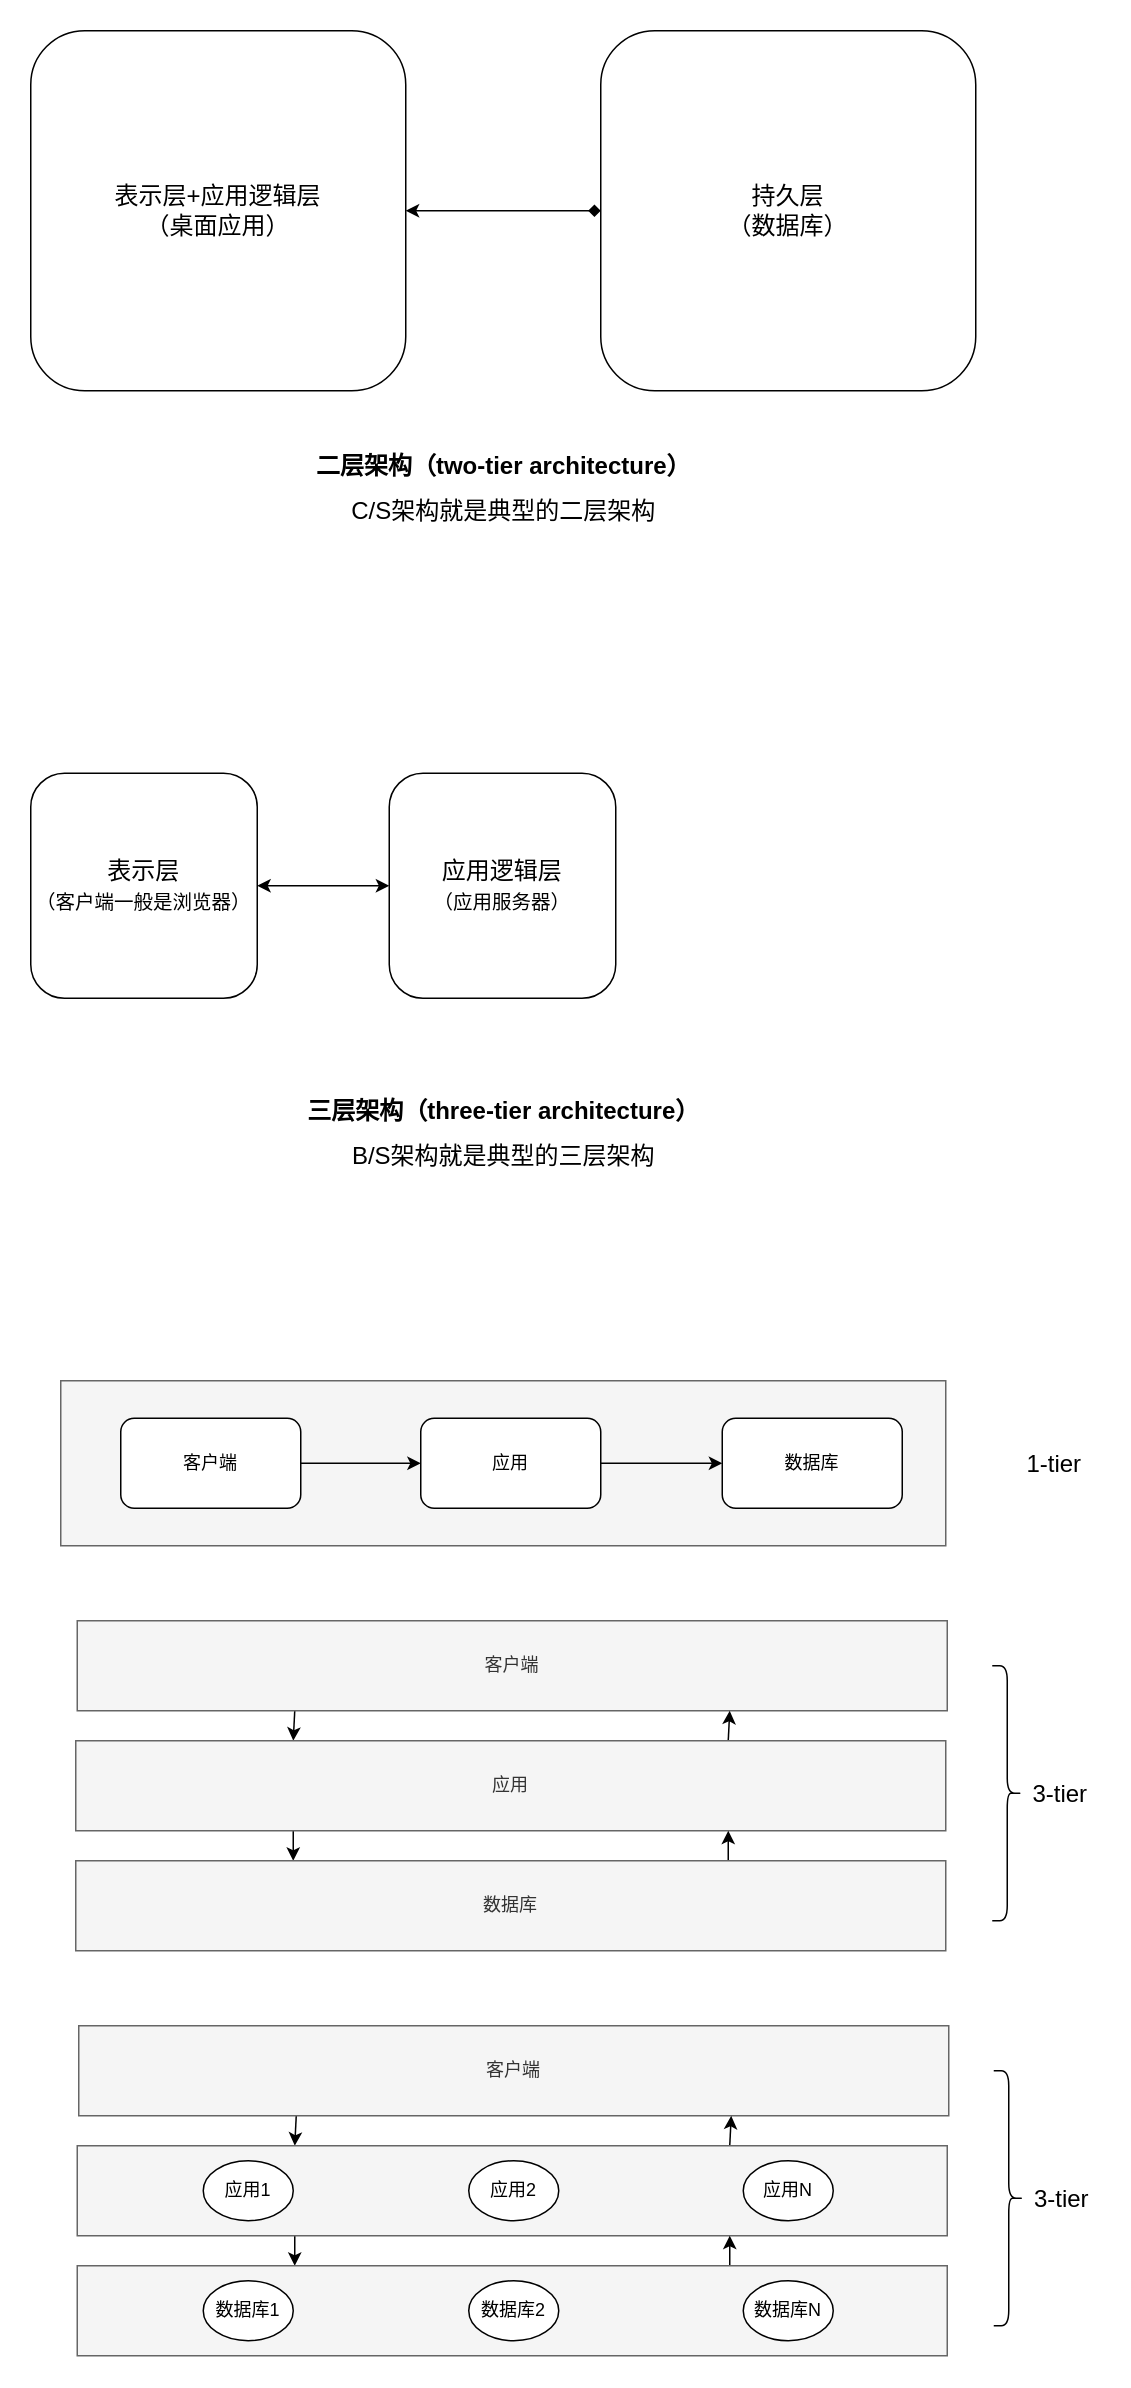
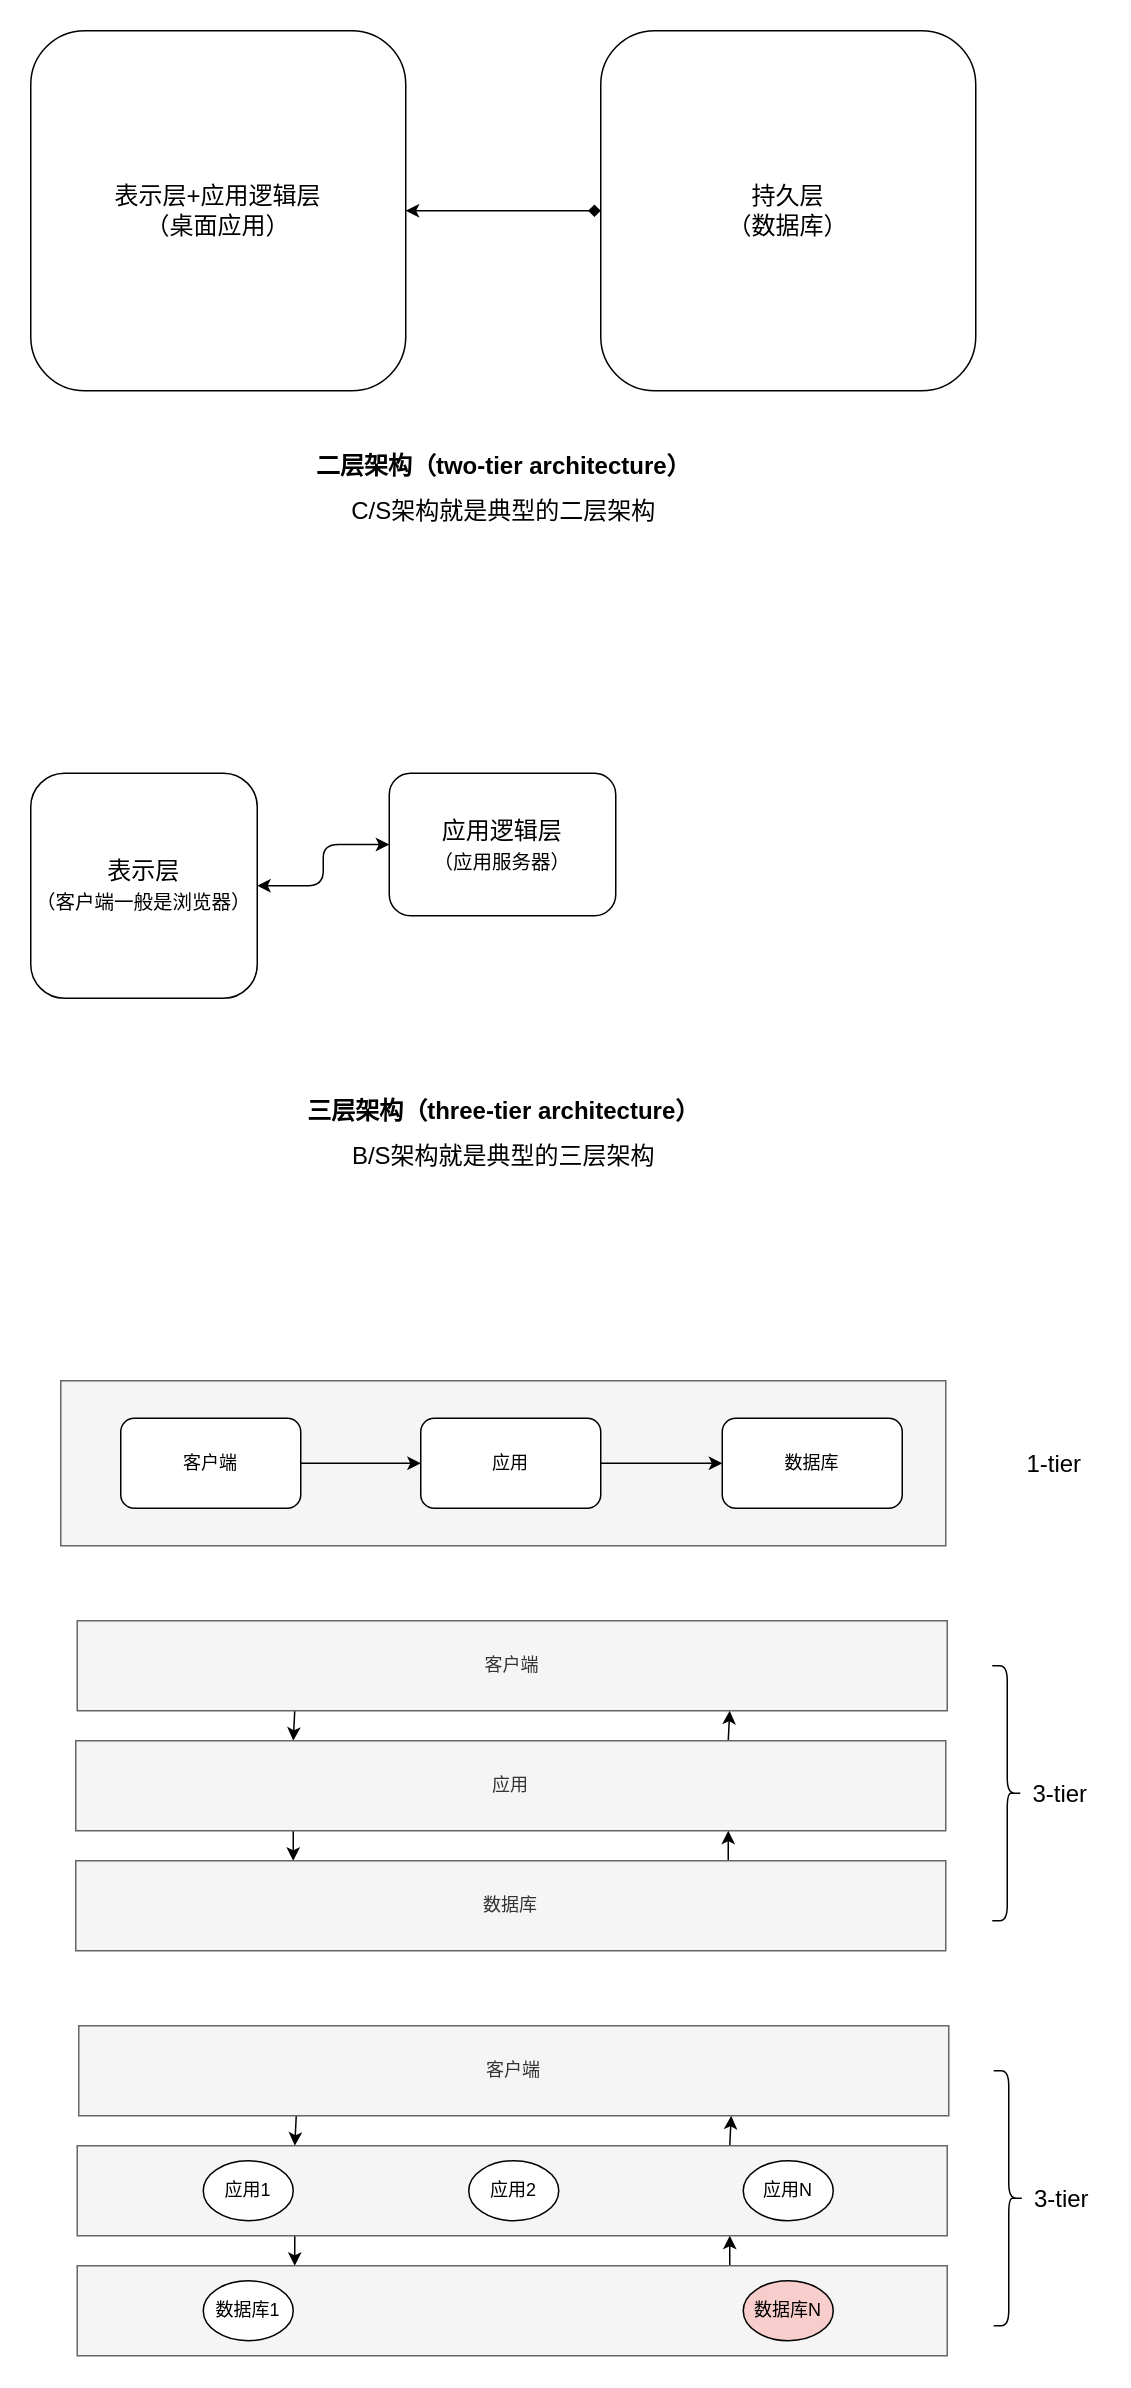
  <mxCell id="0" />
  <mxCell id="1" parent="0" />
  <mxCell id="2" style="edgeStyle=orthogonalEdgeStyle;rounded=0;orthogonalLoop=1;jettySize=auto;html=1;exitX=1;exitY=0.5;exitDx=0;exitDy=0;entryX=0;entryY=0.5;entryDx=0;entryDy=0;startArrow=classic;startFill=1;endArrow=diamond;" parent="1" source="3" target="4" edge="1"><mxGeometry relative="1" as="geometry" /></mxCell>
  <mxCell id="3" value="表示层+应用逻辑层&lt;br&gt;（桌面应用）" style="rounded=1;whiteSpace=wrap;html=1;fontSize=16;" parent="1" vertex="1"><mxGeometry x="20" y="20" width="250" height="240" as="geometry" /></mxCell>
  <mxCell id="4" value="持久层&lt;br&gt;（数据库）" style="rounded=1;whiteSpace=wrap;html=1;fontSize=16;" parent="1" vertex="1"><mxGeometry x="400" y="20" width="250" height="240" as="geometry" /></mxCell>
  <mxCell id="5" value="二层架构（two-tier architecture）" style="text;html=1;align=center;verticalAlign=middle;resizable=0;points=[];autosize=1;strokeColor=none;fillColor=none;fontStyle=1;fontSize=16;" parent="1" vertex="1"><mxGeometry x="200" y="300" width="270" height="20" as="geometry" /></mxCell>
  <mxCell id="6" value="C/S架构就是典型的二层架构" style="text;html=1;align=center;verticalAlign=middle;resizable=0;points=[];autosize=1;strokeColor=none;fillColor=none;fontSize=16;" parent="1" vertex="1"><mxGeometry x="225" y="330" width="220" height="20" as="geometry" /></mxCell>
  <mxCell id="7" style="edgeStyle=orthogonalEdgeStyle;curved=0;rounded=1;sketch=0;orthogonalLoop=1;jettySize=auto;html=1;exitX=1;exitY=0.5;exitDx=0;exitDy=0;entryX=0;entryY=0.5;entryDx=0;entryDy=0;fontSize=16;startArrow=classic;startFill=1;" parent="1" source="8" target="9" edge="1"><mxGeometry relative="1" as="geometry" /></mxCell>
  <mxCell id="8" value="表示层&lt;br&gt;&lt;font style=&quot;font-size: 13px;&quot;&gt;（客户端一般是浏览器）&lt;/font&gt;" style="rounded=1;whiteSpace=wrap;html=1;fontSize=16;" parent="1" vertex="1"><mxGeometry x="20" y="515" width="151" height="150" as="geometry" /></mxCell>
- <mxCell id="9" value="应用逻辑层&lt;br&gt;&lt;font style=&quot;font-size: 13px;&quot;&gt;（应用服务器）&lt;/font&gt;" style="rounded=1;whiteSpace=wrap;html=1;fontSize=16;" parent="1" vertex="1"><mxGeometry x="259" y="515" width="151" height="150" as="geometry" /></mxCell>
+ <mxCell id="9" value="应用逻辑层&lt;br&gt;&lt;font style=&quot;font-size: 13px;&quot;&gt;（应用服务器）&lt;/font&gt;" style="rounded=1;whiteSpace=wrap;html=1;fontSize=16;" parent="1" vertex="1"><mxGeometry x="259" y="515" width="151" height="95" as="geometry" /></mxCell>
  <mxCell id="10" value="三层架构（three-tier architecture）" style="text;html=1;align=center;verticalAlign=middle;resizable=0;points=[];autosize=1;strokeColor=none;fillColor=none;fontStyle=1;fontSize=16;" parent="1" vertex="1"><mxGeometry x="195" y="730" width="280" height="20" as="geometry" /></mxCell>
  <mxCell id="11" value="B/S架构就是典型的三层架构" style="text;html=1;align=center;verticalAlign=middle;resizable=0;points=[];autosize=1;strokeColor=none;fillColor=none;fontSize=16;" parent="1" vertex="1"><mxGeometry x="225" y="760" width="220" height="20" as="geometry" /></mxCell>
  <mxCell id="12" value="" style="rounded=0;whiteSpace=wrap;html=1;sketch=0;fillColor=#f5f5f5;fontColor=#333333;strokeColor=#666666;" parent="1" vertex="1"><mxGeometry x="40" y="920" width="590" height="110" as="geometry" /></mxCell>
  <mxCell id="13" style="edgeStyle=orthogonalEdgeStyle;curved=0;rounded=1;sketch=0;orthogonalLoop=1;jettySize=auto;html=1;exitX=1;exitY=0.5;exitDx=0;exitDy=0;" parent="1" source="14" target="16" edge="1"><mxGeometry relative="1" as="geometry" /></mxCell>
  <mxCell id="14" value="客户端" style="rounded=1;whiteSpace=wrap;html=1;sketch=0;" parent="1" vertex="1"><mxGeometry x="80" y="945" width="120" height="60" as="geometry" /></mxCell>
  <mxCell id="15" style="edgeStyle=orthogonalEdgeStyle;curved=0;rounded=1;sketch=0;orthogonalLoop=1;jettySize=auto;html=1;exitX=1;exitY=0.5;exitDx=0;exitDy=0;entryX=0;entryY=0.5;entryDx=0;entryDy=0;" parent="1" source="16" target="17" edge="1"><mxGeometry relative="1" as="geometry" /></mxCell>
  <mxCell id="16" value="应用" style="rounded=1;whiteSpace=wrap;html=1;sketch=0;" parent="1" vertex="1"><mxGeometry x="280" y="945" width="120" height="60" as="geometry" /></mxCell>
  <mxCell id="17" value="数据库" style="rounded=1;whiteSpace=wrap;html=1;sketch=0;" parent="1" vertex="1"><mxGeometry x="481" y="945" width="120" height="60" as="geometry" /></mxCell>
  <mxCell id="18" value="1-tier" style="text;html=1;align=center;verticalAlign=middle;resizable=0;points=[];autosize=1;strokeColor=none;fillColor=none;fontSize=16;" parent="1" vertex="1"><mxGeometry x="677" y="965" width="50" height="20" as="geometry" /></mxCell>
  <mxCell id="19" style="edgeStyle=orthogonalEdgeStyle;curved=0;rounded=1;sketch=0;orthogonalLoop=1;jettySize=auto;html=1;exitX=0.25;exitY=1;exitDx=0;exitDy=0;entryX=0.25;entryY=0;entryDx=0;entryDy=0;" parent="1" source="20" target="23" edge="1"><mxGeometry relative="1" as="geometry" /></mxCell>
  <mxCell id="20" value="&lt;span style=&quot;&quot;&gt;客户端&lt;/span&gt;" style="rounded=0;whiteSpace=wrap;html=1;sketch=0;fillColor=#f5f5f5;fontColor=#333333;strokeColor=#666666;" parent="1" vertex="1"><mxGeometry x="51" y="1080" width="580" height="60" as="geometry" /></mxCell>
  <mxCell id="21" style="edgeStyle=orthogonalEdgeStyle;curved=0;rounded=1;sketch=0;orthogonalLoop=1;jettySize=auto;html=1;exitX=0.25;exitY=1;exitDx=0;exitDy=0;entryX=0.25;entryY=0;entryDx=0;entryDy=0;" parent="1" source="23" target="25" edge="1"><mxGeometry relative="1" as="geometry" /></mxCell>
  <mxCell id="22" style="edgeStyle=orthogonalEdgeStyle;curved=0;rounded=1;sketch=0;orthogonalLoop=1;jettySize=auto;html=1;exitX=0.75;exitY=0;exitDx=0;exitDy=0;entryX=0.75;entryY=1;entryDx=0;entryDy=0;" parent="1" source="23" target="20" edge="1"><mxGeometry relative="1" as="geometry" /></mxCell>
  <mxCell id="23" value="应用" style="rounded=0;whiteSpace=wrap;html=1;sketch=0;fillColor=#f5f5f5;fontColor=#333333;strokeColor=#666666;" parent="1" vertex="1"><mxGeometry x="50" y="1160" width="580" height="60" as="geometry" /></mxCell>
  <mxCell id="24" style="edgeStyle=orthogonalEdgeStyle;curved=0;rounded=1;sketch=0;orthogonalLoop=1;jettySize=auto;html=1;exitX=0.75;exitY=0;exitDx=0;exitDy=0;entryX=0.75;entryY=1;entryDx=0;entryDy=0;" parent="1" source="25" target="23" edge="1"><mxGeometry relative="1" as="geometry" /></mxCell>
  <mxCell id="25" value="&lt;span style=&quot;&quot;&gt;数据库&lt;/span&gt;" style="rounded=0;whiteSpace=wrap;html=1;sketch=0;fillColor=#f5f5f5;fontColor=#333333;strokeColor=#666666;" parent="1" vertex="1"><mxGeometry x="50" y="1240" width="580" height="60" as="geometry" /></mxCell>
  <mxCell id="26" value="" style="shape=curlyBracket;whiteSpace=wrap;html=1;rounded=1;flipH=1;sketch=0;" parent="1" vertex="1"><mxGeometry x="661" y="1110" width="20" height="170" as="geometry" /></mxCell>
  <mxCell id="27" value="3-tier" style="text;html=1;align=center;verticalAlign=middle;resizable=0;points=[];autosize=1;strokeColor=none;fillColor=none;fontSize=16;" parent="1" vertex="1"><mxGeometry x="681" y="1185" width="50" height="20" as="geometry" /></mxCell>
  <mxCell id="28" style="edgeStyle=orthogonalEdgeStyle;curved=0;rounded=1;sketch=0;orthogonalLoop=1;jettySize=auto;html=1;exitX=0.25;exitY=1;exitDx=0;exitDy=0;entryX=0.25;entryY=0;entryDx=0;entryDy=0;" parent="1" source="29" target="32" edge="1"><mxGeometry relative="1" as="geometry" /></mxCell>
  <mxCell id="29" value="&lt;span style=&quot;&quot;&gt;客户端&lt;/span&gt;" style="rounded=0;whiteSpace=wrap;html=1;sketch=0;fillColor=#f5f5f5;fontColor=#333333;strokeColor=#666666;" parent="1" vertex="1"><mxGeometry x="52" y="1350" width="580" height="60" as="geometry" /></mxCell>
  <mxCell id="30" style="edgeStyle=orthogonalEdgeStyle;curved=0;rounded=1;sketch=0;orthogonalLoop=1;jettySize=auto;html=1;exitX=0.25;exitY=1;exitDx=0;exitDy=0;entryX=0.25;entryY=0;entryDx=0;entryDy=0;" parent="1" source="32" target="34" edge="1"><mxGeometry relative="1" as="geometry" /></mxCell>
  <mxCell id="31" style="edgeStyle=orthogonalEdgeStyle;curved=0;rounded=1;sketch=0;orthogonalLoop=1;jettySize=auto;html=1;exitX=0.75;exitY=0;exitDx=0;exitDy=0;entryX=0.75;entryY=1;entryDx=0;entryDy=0;" parent="1" source="32" target="29" edge="1"><mxGeometry relative="1" as="geometry" /></mxCell>
  <mxCell id="32" value="" style="rounded=0;whiteSpace=wrap;html=1;sketch=0;fillColor=#f5f5f5;fontColor=#333333;strokeColor=#666666;" parent="1" vertex="1"><mxGeometry x="51" y="1430" width="580" height="60" as="geometry" /></mxCell>
  <mxCell id="33" style="edgeStyle=orthogonalEdgeStyle;curved=0;rounded=1;sketch=0;orthogonalLoop=1;jettySize=auto;html=1;exitX=0.75;exitY=0;exitDx=0;exitDy=0;entryX=0.75;entryY=1;entryDx=0;entryDy=0;" parent="1" source="34" target="32" edge="1"><mxGeometry relative="1" as="geometry" /></mxCell>
  <mxCell id="34" value="" style="rounded=0;whiteSpace=wrap;html=1;sketch=0;fillColor=#f5f5f5;fontColor=#333333;strokeColor=#666666;" parent="1" vertex="1"><mxGeometry x="51" y="1510" width="580" height="60" as="geometry" /></mxCell>
  <mxCell id="35" value="" style="shape=curlyBracket;whiteSpace=wrap;html=1;rounded=1;flipH=1;sketch=0;" parent="1" vertex="1"><mxGeometry x="662" y="1380" width="20" height="170" as="geometry" /></mxCell>
  <mxCell id="36" value="3-tier" style="text;html=1;align=center;verticalAlign=middle;resizable=0;points=[];autosize=1;strokeColor=none;fillColor=none;fontSize=16;" parent="1" vertex="1"><mxGeometry x="682" y="1455" width="50" height="20" as="geometry" /></mxCell>
  <mxCell id="37" value="应用1" style="ellipse;whiteSpace=wrap;html=1;rounded=0;sketch=0;" parent="1" vertex="1"><mxGeometry x="135" y="1440" width="60" height="40" as="geometry" /></mxCell>
  <mxCell id="38" value="应用2" style="ellipse;whiteSpace=wrap;html=1;rounded=0;sketch=0;" parent="1" vertex="1"><mxGeometry x="312" y="1440" width="60" height="40" as="geometry" /></mxCell>
  <mxCell id="39" value="应用N" style="ellipse;whiteSpace=wrap;html=1;rounded=0;sketch=0;" parent="1" vertex="1"><mxGeometry x="495" y="1440" width="60" height="40" as="geometry" /></mxCell>
  <mxCell id="40" value="数据库1" style="ellipse;whiteSpace=wrap;html=1;rounded=0;sketch=0;" parent="1" vertex="1"><mxGeometry x="135" y="1520" width="60" height="40" as="geometry" /></mxCell>
- <mxCell id="41" value="数据库2" style="ellipse;whiteSpace=wrap;html=1;rounded=0;sketch=0;" parent="1" vertex="1"><mxGeometry x="312" y="1520" width="60" height="40" as="geometry" /></mxCell>
- <mxCell id="42" value="数据库N" style="ellipse;whiteSpace=wrap;html=1;rounded=0;sketch=0;" parent="1" vertex="1"><mxGeometry x="495" y="1520" width="60" height="40" as="geometry" /></mxCell>
+ <mxCell id="42" value="数据库N" style="ellipse;whiteSpace=wrap;html=1;rounded=0;sketch=0;fillColor=#f8cecc;" parent="1" vertex="1"><mxGeometry x="495" y="1520" width="60" height="40" as="geometry" /></mxCell>
